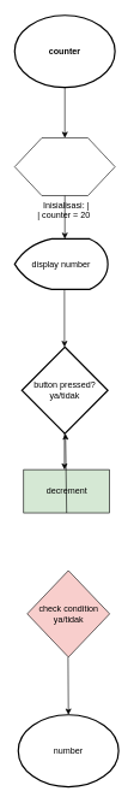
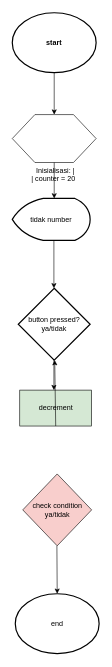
  <mxCell id="0" />
  <mxCell id="1" parent="0" />
  <mxCell id="2" value="" style="endArrow=classic;html=1;rounded=0;exitX=0.5;exitY=1;exitDx=0;exitDy=0;" edge="1" parent="1"><mxGeometry width="50" height="50" relative="1" as="geometry"><mxPoint x="90" y="120" as="sourcePoint" /><mxPoint x="90" y="190" as="targetPoint" /></mxGeometry></mxCell>
  <mxCell id="3" value="&amp;nbsp;Inisialisasi:    |&lt;br&gt;|   counter = 20&amp;nbsp;" style="verticalLabelPosition=bottom;verticalAlign=top;html=1;shape=hexagon;perimeter=hexagonPerimeter2;arcSize=6;size=0.27;" vertex="1" parent="1"><mxGeometry x="20" y="190" width="140" height="80" as="geometry" /></mxCell>
  <mxCell id="4" value="" style="endArrow=classic;html=1;rounded=0;" edge="1" parent="1"><mxGeometry width="50" height="50" relative="1" as="geometry"><mxPoint x="89.5" y="400" as="sourcePoint" /><mxPoint x="89.5" y="480" as="targetPoint" /><Array as="points" /></mxGeometry></mxCell>
- <mxCell id="5" value="counter" style="strokeWidth=2;html=1;shape=mxgraph.flowchart.start_2;whiteSpace=wrap;fontStyle=1" vertex="1" parent="1"><mxGeometry x="20" y="20" width="140" height="100" as="geometry" /></mxCell>
- <mxCell id="6" value="display number" style="strokeWidth=2;html=1;shape=mxgraph.flowchart.display;whiteSpace=wrap;" vertex="1" parent="1"><mxGeometry x="20" y="330" width="130" height="70" as="geometry" /></mxCell>
+ <mxCell id="5" value="start" style="strokeWidth=2;html=1;shape=mxgraph.flowchart.start_2;whiteSpace=wrap;fontStyle=1" vertex="1" parent="1"><mxGeometry x="20" y="20" width="140" height="100" as="geometry" /></mxCell>
+ <mxCell id="6" value="tidak number" style="strokeWidth=2;html=1;shape=mxgraph.flowchart.display;whiteSpace=wrap;" vertex="1" parent="1"><mxGeometry x="20" y="330" width="130" height="70" as="geometry" /></mxCell>
  <mxCell id="7" value="check condition ya/tidak" style="rhombus;whiteSpace=wrap;html=1;fillColor=#f8cecc;" vertex="1" parent="1"><mxGeometry x="37.5" y="790" width="115" height="120" as="geometry" /></mxCell>
  <mxCell id="8" value="" style="endArrow=classic;html=1;rounded=0;" edge="1" parent="1"><mxGeometry width="50" height="50" relative="1" as="geometry"><mxPoint x="89.5" y="570" as="sourcePoint" /><mxPoint x="89.5" y="650" as="targetPoint" /></mxGeometry></mxCell>
- <mxCell id="9" value="number" style="strokeWidth=2;html=1;shape=mxgraph.flowchart.start_2;whiteSpace=wrap;" vertex="1" parent="1"><mxGeometry x="25" y="990" width="140" height="100" as="geometry" /></mxCell>
+ <mxCell id="9" value="end" style="strokeWidth=2;html=1;shape=mxgraph.flowchart.start_2;whiteSpace=wrap;" vertex="1" parent="1"><mxGeometry x="25" y="990" width="140" height="100" as="geometry" /></mxCell>
  <mxCell id="10" value="" style="endArrow=classic;html=1;rounded=0;" edge="1" parent="1"><mxGeometry width="50" height="50" relative="1" as="geometry"><mxPoint x="94.5" y="910" as="sourcePoint" /><mxPoint x="94.5" y="990" as="targetPoint" /><Array as="points"><mxPoint x="95" y="990" /></Array></mxGeometry></mxCell>
  <mxCell id="11" value="" style="endArrow=classic;html=1;rounded=0;exitX=0.5;exitY=1;exitDx=0;exitDy=0;" edge="1" parent="1" source="3"><mxGeometry width="50" height="50" relative="1" as="geometry"><mxPoint x="70" y="410" as="sourcePoint" /><mxPoint x="90" y="330" as="targetPoint" /></mxGeometry></mxCell>
  <mxCell id="12" value="button pressed? ya/tidak" style="strokeWidth=2;html=1;shape=mxgraph.flowchart.decision;whiteSpace=wrap;" vertex="1" parent="1"><mxGeometry x="30" y="480" width="120" height="120" as="geometry" /></mxCell>
  <mxCell id="13" value="decrement" style="rounded=0;whiteSpace=wrap;html=1;fillColor=#d5e8d4;" vertex="1" parent="1"><mxGeometry x="32.5" y="650" width="120" height="60" as="geometry" /></mxCell>
  <mxCell id="14" value="" style="endArrow=classic;html=1;rounded=0;exitX=0.5;exitY=1;exitDx=0;exitDy=0;" edge="1" parent="1" source="13" target="12"><mxGeometry width="50" height="50" relative="1" as="geometry"><mxPoint x="70" y="830" as="sourcePoint" /><mxPoint x="120" y="780" as="targetPoint" /></mxGeometry></mxCell>
